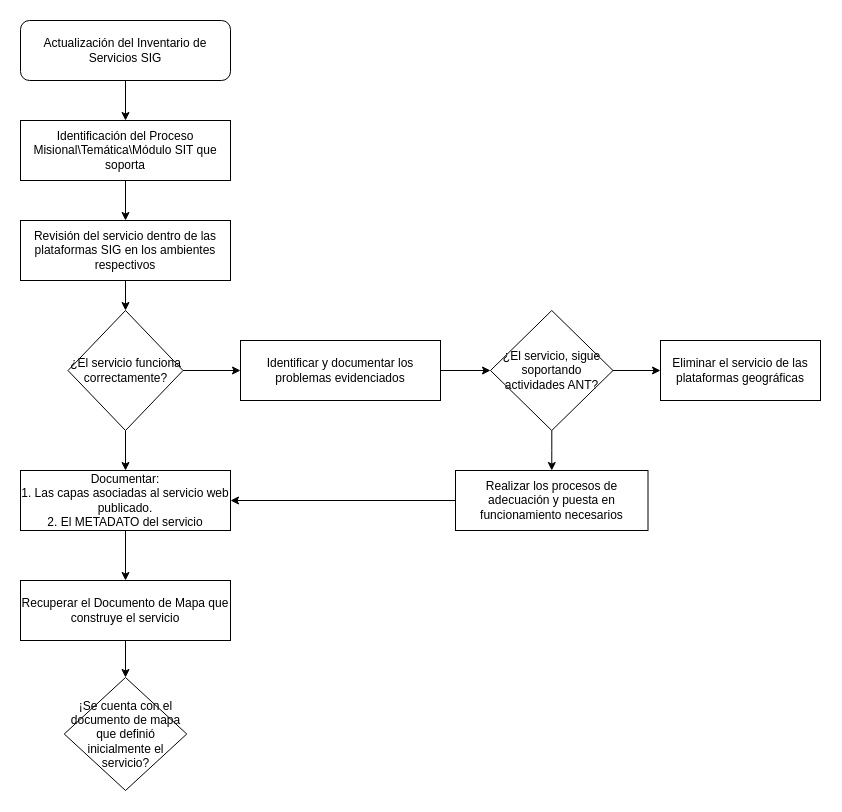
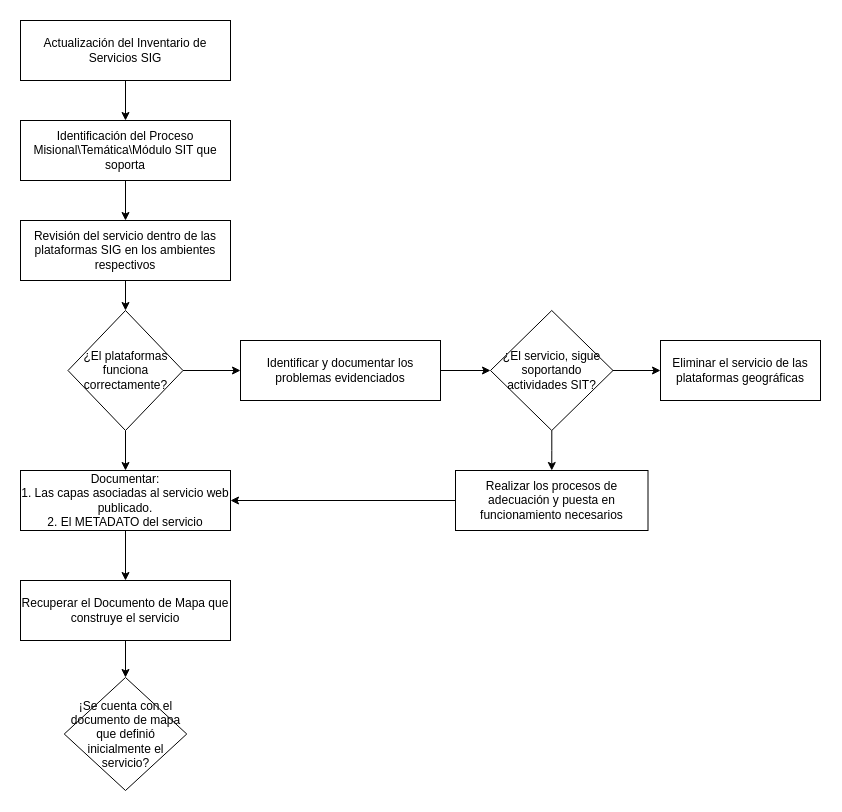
  <mxCell id="0" />
  <mxCell id="1" parent="0" />
  <mxCell id="2" style="edgeStyle=orthogonalEdgeStyle;rounded=0;orthogonalLoop=1;jettySize=auto;html=1;" edge="1" parent="1" source="3" target="5"><mxGeometry relative="1" as="geometry" /></mxCell>
- <mxCell id="3" value="Actualización del Inventario de Servicios SIG" style="whiteSpace=wrap;html=1;rounded=1;" vertex="1" parent="1"><mxGeometry x="20" y="20" width="210" height="60" as="geometry" /></mxCell>
+ <mxCell id="3" value="Actualización del Inventario de Servicios SIG" style="rounded=0;whiteSpace=wrap;html=1;" vertex="1" parent="1"><mxGeometry x="20" y="20" width="210" height="60" as="geometry" /></mxCell>
  <mxCell id="4" style="edgeStyle=orthogonalEdgeStyle;rounded=0;orthogonalLoop=1;jettySize=auto;html=1;" edge="1" parent="1" source="5" target="7"><mxGeometry relative="1" as="geometry" /></mxCell>
  <mxCell id="5" value="Identificación del Proceso Misional\Temática\Módulo SIT que soporta" style="rounded=0;whiteSpace=wrap;html=1;" vertex="1" parent="1"><mxGeometry x="20" y="120" width="210" height="60" as="geometry" /></mxCell>
  <mxCell id="6" style="edgeStyle=orthogonalEdgeStyle;rounded=0;orthogonalLoop=1;jettySize=auto;html=1;" edge="1" parent="1" source="7" target="10"><mxGeometry relative="1" as="geometry" /></mxCell>
  <mxCell id="7" value="Revisión del servicio dentro de las plataformas SIG en los ambientes respectivos" style="rounded=0;whiteSpace=wrap;html=1;" vertex="1" parent="1"><mxGeometry x="20" y="220" width="210" height="60" as="geometry" /></mxCell>
  <mxCell id="8" style="edgeStyle=orthogonalEdgeStyle;rounded=0;orthogonalLoop=1;jettySize=auto;html=1;entryX=0;entryY=0.5;entryDx=0;entryDy=0;" edge="1" parent="1" source="10" target="12"><mxGeometry relative="1" as="geometry" /></mxCell>
  <mxCell id="9" style="edgeStyle=orthogonalEdgeStyle;rounded=0;orthogonalLoop=1;jettySize=auto;html=1;entryX=0.5;entryY=0;entryDx=0;entryDy=0;" edge="1" parent="1" source="10" target="14"><mxGeometry relative="1" as="geometry" /></mxCell>
- <mxCell id="10" value="¿El servicio funciona correctamente?" style="rhombus;whiteSpace=wrap;html=1;" vertex="1" parent="1"><mxGeometry x="67.5" y="310" width="115" height="120" as="geometry" /></mxCell>
+ <mxCell id="10" value="¿El plataformas funciona correctamente?" style="rhombus;whiteSpace=wrap;html=1;" vertex="1" parent="1"><mxGeometry x="67.5" y="310" width="115" height="120" as="geometry" /></mxCell>
  <mxCell id="11" style="edgeStyle=orthogonalEdgeStyle;rounded=0;orthogonalLoop=1;jettySize=auto;html=1;exitX=1;exitY=0.5;exitDx=0;exitDy=0;entryX=0;entryY=0.5;entryDx=0;entryDy=0;" edge="1" parent="1" source="12" target="17"><mxGeometry relative="1" as="geometry" /></mxCell>
  <mxCell id="12" value="Identificar y documentar los problemas evidenciados" style="rounded=0;whiteSpace=wrap;html=1;" vertex="1" parent="1"><mxGeometry x="240" y="340" width="200" height="60" as="geometry" /></mxCell>
  <mxCell id="13" style="edgeStyle=orthogonalEdgeStyle;rounded=0;orthogonalLoop=1;jettySize=auto;html=1;" edge="1" parent="1" source="14" target="22"><mxGeometry relative="1" as="geometry" /></mxCell>
  <mxCell id="14" value="Documentar: &lt;br&gt;1. Las capas asociadas al servicio web publicado.&lt;br&gt;2. El METADATO del servicio" style="rounded=0;whiteSpace=wrap;html=1;" vertex="1" parent="1"><mxGeometry x="20" y="470" width="210" height="60" as="geometry" /></mxCell>
  <mxCell id="15" style="edgeStyle=orthogonalEdgeStyle;rounded=0;orthogonalLoop=1;jettySize=auto;html=1;entryX=0.5;entryY=0;entryDx=0;entryDy=0;" edge="1" parent="1" source="17" target="19"><mxGeometry relative="1" as="geometry" /></mxCell>
  <mxCell id="16" style="edgeStyle=orthogonalEdgeStyle;rounded=0;orthogonalLoop=1;jettySize=auto;html=1;entryX=0;entryY=0.5;entryDx=0;entryDy=0;" edge="1" parent="1" source="17" target="20"><mxGeometry relative="1" as="geometry" /></mxCell>
- <mxCell id="17" value="¿El servicio, sigue soportando actividades ANT?" style="rhombus;whiteSpace=wrap;html=1;" vertex="1" parent="1"><mxGeometry x="490" y="310" width="122.5" height="120" as="geometry" /></mxCell>
+ <mxCell id="17" value="¿El servicio, sigue soportando actividades SIT?" style="rhombus;whiteSpace=wrap;html=1;" vertex="1" parent="1"><mxGeometry x="490" y="310" width="122.5" height="120" as="geometry" /></mxCell>
  <mxCell id="18" style="edgeStyle=orthogonalEdgeStyle;rounded=0;orthogonalLoop=1;jettySize=auto;html=1;entryX=1;entryY=0.5;entryDx=0;entryDy=0;" edge="1" parent="1" source="19" target="14"><mxGeometry relative="1" as="geometry" /></mxCell>
  <mxCell id="19" value="Realizar los procesos de adecuación y puesta en funcionamiento necesarios" style="rounded=0;whiteSpace=wrap;html=1;" vertex="1" parent="1"><mxGeometry x="455" y="470" width="192.5" height="60" as="geometry" /></mxCell>
  <mxCell id="20" value="Eliminar el servicio de las plataformas geográficas" style="rounded=0;whiteSpace=wrap;html=1;" vertex="1" parent="1"><mxGeometry x="660" y="340" width="160" height="60" as="geometry" /></mxCell>
  <mxCell id="21" style="edgeStyle=orthogonalEdgeStyle;rounded=0;orthogonalLoop=1;jettySize=auto;html=1;entryX=0.5;entryY=0;entryDx=0;entryDy=0;" edge="1" parent="1" source="22" target="23"><mxGeometry relative="1" as="geometry" /></mxCell>
  <mxCell id="22" value="Recuperar el Documento de Mapa que construye el servicio" style="rounded=0;whiteSpace=wrap;html=1;" vertex="1" parent="1"><mxGeometry x="20" y="580" width="210" height="60" as="geometry" /></mxCell>
  <mxCell id="23" value="¡Se cuenta con el documento de mapa que definió inicialmente el servicio?" style="rhombus;whiteSpace=wrap;html=1;" vertex="1" parent="1"><mxGeometry x="63.75" y="677" width="122.5" height="113" as="geometry" /></mxCell>
